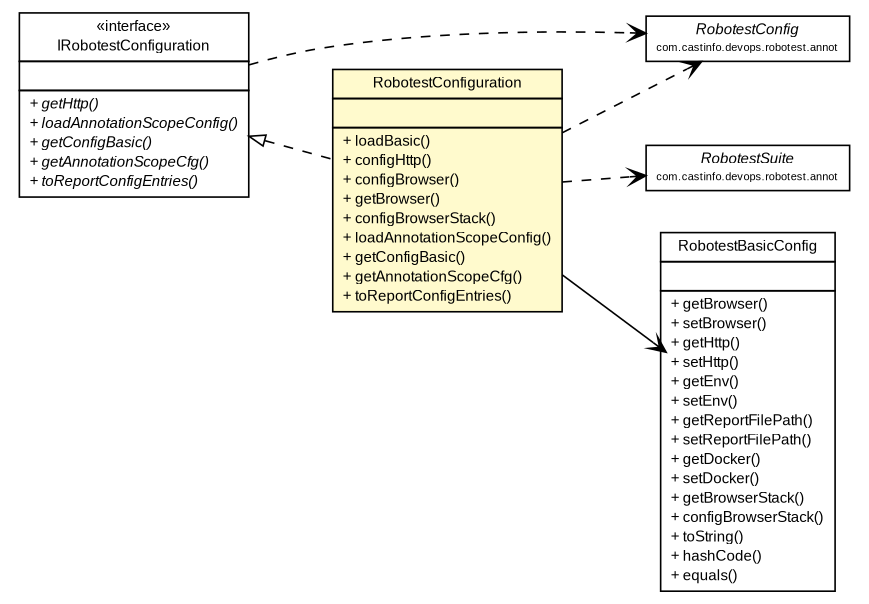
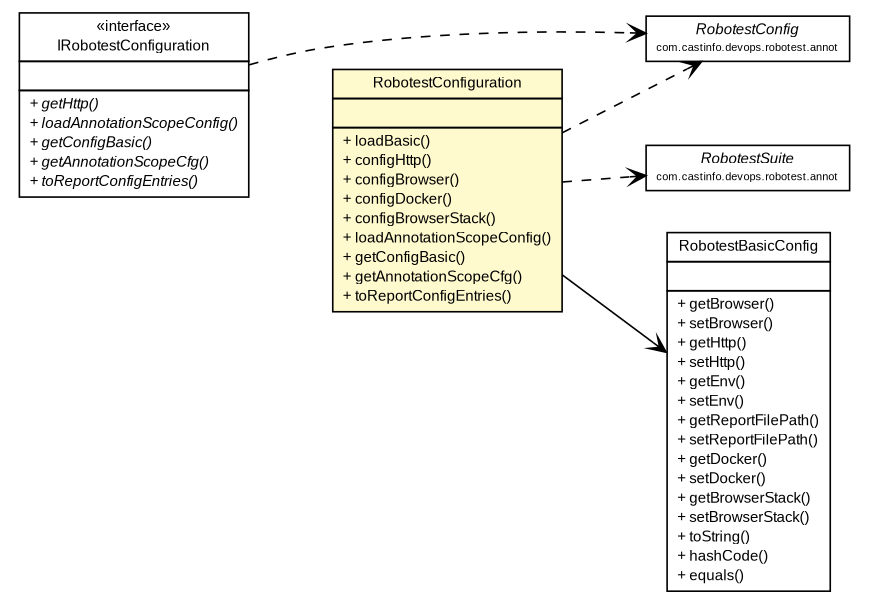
  digraph {
    nodesep=0.25
    rankdir=LR
    ranksep=0.5
    node [fontcolor=black fontname=arial fontsize=9.0 shape=plaintext]
    edge [arrowhead=open color=black fontcolor=black fontname=arial fontsize=10.0 headport=p labelfontname=arial labelfontsize=10 style=dashed tailport=p]
    n1 [label=<<table title="com.castinfo.devops.robotest.annot.RobotestSuite" border="0" cellborder="1" cellspacing="0" cellpadding="2" port="p" href="../annot/RobotestSuite.html"> 		<tr><td><table border="0" cellspacing="0" cellpadding="1"> <tr><td align="center" balign="center"><font face="arial italic"> RobotestSuite </font></td></tr> <tr><td align="center" balign="center"><font point-size="7.0"> com.castinfo.devops.robotest.annot </font></td></tr> 		</table></td></tr> 		</table>>]
    n2 [label=<<table title="com.castinfo.devops.robotest.annot.RobotestConfig" border="0" cellborder="1" cellspacing="0" cellpadding="2" port="p" href="../annot/RobotestConfig.html"> 		<tr><td><table border="0" cellspacing="0" cellpadding="1"> <tr><td align="center" balign="center"><font face="arial italic"> RobotestConfig </font></td></tr> <tr><td align="center" balign="center"><font point-size="7.0"> com.castinfo.devops.robotest.annot </font></td></tr> 		</table></td></tr> 		</table>>]
-   n3 [label=<<table title="com.castinfo.devops.robotest.config.RobotestConfiguration" border="0" cellborder="1" cellspacing="0" cellpadding="2" port="p" bgcolor="lemonChiffon" href="./RobotestConfiguration.html"> 		<tr><td><table border="0" cellspacing="0" cellpadding="1"> <tr><td align="center" balign="center"> RobotestConfiguration </td></tr> 		</table></td></tr> 		<tr><td><table border="0" cellspacing="0" cellpadding="1"> <tr><td align="left" balign="left">  </td></tr> 		</table></td></tr> 		<tr><td><table border="0" cellspacing="0" cellpadding="1"> <tr><td align="left" balign="left"> + loadBasic() </td></tr> <tr><td align="left" balign="left"> + configHttp() </td></tr> <tr><td align="left" balign="left"> + configBrowser() </td></tr> <tr><td align="left" balign="left"> + getBrowser() </td></tr> <tr><td align="left" balign="left"> + configBrowserStack() </td></tr> <tr><td align="left" balign="left"> + loadAnnotationScopeConfig() </td></tr> <tr><td align="left" balign="left"> + getConfigBasic() </td></tr> <tr><td align="left" balign="left"> + getAnnotationScopeCfg() </td></tr> <tr><td align="left" balign="left"> + toReportConfigEntries() </td></tr> 		</table></td></tr> 		</table>>]
-   n4 [label=<<table title="com.castinfo.devops.robotest.config.RobotestBasicConfig" border="0" cellborder="1" cellspacing="0" cellpadding="2" port="p" href="./RobotestBasicConfig.html"> 		<tr><td><table border="0" cellspacing="0" cellpadding="1"> <tr><td align="center" balign="center"> RobotestBasicConfig </td></tr> 		</table></td></tr> 		<tr><td><table border="0" cellspacing="0" cellpadding="1"> <tr><td align="left" balign="left">  </td></tr> 		</table></td></tr> 		<tr><td><table border="0" cellspacing="0" cellpadding="1"> <tr><td align="left" balign="left"> + getBrowser() </td></tr> <tr><td align="left" balign="left"> + setBrowser() </td></tr> <tr><td align="left" balign="left"> + getHttp() </td></tr> <tr><td align="left" balign="left"> + setHttp() </td></tr> <tr><td align="left" balign="left"> + getEnv() </td></tr> <tr><td align="left" balign="left"> + setEnv() </td></tr> <tr><td align="left" balign="left"> + getReportFilePath() </td></tr> <tr><td align="left" balign="left"> + setReportFilePath() </td></tr> <tr><td align="left" balign="left"> + getDocker() </td></tr> <tr><td align="left" balign="left"> + setDocker() </td></tr> <tr><td align="left" balign="left"> + getBrowserStack() </td></tr> <tr><td align="left" balign="left"> + configBrowserStack() </td></tr> <tr><td align="left" balign="left"> + toString() </td></tr> <tr><td align="left" balign="left"> + hashCode() </td></tr> <tr><td align="left" balign="left"> + equals() </td></tr> 		</table></td></tr> 		</table>>]
+   n3 [label=<<table title="com.castinfo.devops.robotest.config.RobotestConfiguration" border="0" cellborder="1" cellspacing="0" cellpadding="2" port="p" bgcolor="lemonChiffon" href="./RobotestConfiguration.html"> 		<tr><td><table border="0" cellspacing="0" cellpadding="1"> <tr><td align="center" balign="center"> RobotestConfiguration </td></tr> 		</table></td></tr> 		<tr><td><table border="0" cellspacing="0" cellpadding="1"> <tr><td align="left" balign="left">  </td></tr> 		</table></td></tr> 		<tr><td><table border="0" cellspacing="0" cellpadding="1"> <tr><td align="left" balign="left"> + loadBasic() </td></tr> <tr><td align="left" balign="left"> + configHttp() </td></tr> <tr><td align="left" balign="left"> + configBrowser() </td></tr> <tr><td align="left" balign="left"> + configDocker() </td></tr> <tr><td align="left" balign="left"> + configBrowserStack() </td></tr> <tr><td align="left" balign="left"> + loadAnnotationScopeConfig() </td></tr> <tr><td align="left" balign="left"> + getConfigBasic() </td></tr> <tr><td align="left" balign="left"> + getAnnotationScopeCfg() </td></tr> <tr><td align="left" balign="left"> + toReportConfigEntries() </td></tr> 		</table></td></tr> 		</table>>]
+   n4 [label=<<table title="com.castinfo.devops.robotest.config.RobotestBasicConfig" border="0" cellborder="1" cellspacing="0" cellpadding="2" port="p" href="./RobotestBasicConfig.html"> 		<tr><td><table border="0" cellspacing="0" cellpadding="1"> <tr><td align="center" balign="center"> RobotestBasicConfig </td></tr> 		</table></td></tr> 		<tr><td><table border="0" cellspacing="0" cellpadding="1"> <tr><td align="left" balign="left">  </td></tr> 		</table></td></tr> 		<tr><td><table border="0" cellspacing="0" cellpadding="1"> <tr><td align="left" balign="left"> + getBrowser() </td></tr> <tr><td align="left" balign="left"> + setBrowser() </td></tr> <tr><td align="left" balign="left"> + getHttp() </td></tr> <tr><td align="left" balign="left"> + setHttp() </td></tr> <tr><td align="left" balign="left"> + getEnv() </td></tr> <tr><td align="left" balign="left"> + setEnv() </td></tr> <tr><td align="left" balign="left"> + getReportFilePath() </td></tr> <tr><td align="left" balign="left"> + setReportFilePath() </td></tr> <tr><td align="left" balign="left"> + getDocker() </td></tr> <tr><td align="left" balign="left"> + setDocker() </td></tr> <tr><td align="left" balign="left"> + getBrowserStack() </td></tr> <tr><td align="left" balign="left"> + setBrowserStack() </td></tr> <tr><td align="left" balign="left"> + toString() </td></tr> <tr><td align="left" balign="left"> + hashCode() </td></tr> <tr><td align="left" balign="left"> + equals() </td></tr> 		</table></td></tr> 		</table>>]
    n5 [label=<<table title="com.castinfo.devops.robotest.config.IRobotestConfiguration" border="0" cellborder="1" cellspacing="0" cellpadding="2" port="p" href="./IRobotestConfiguration.html"> 		<tr><td><table border="0" cellspacing="0" cellpadding="1"> <tr><td align="center" balign="center"> &#171;interface&#187; </td></tr> <tr><td align="center" balign="center"> IRobotestConfiguration </td></tr> 		</table></td></tr> 		<tr><td><table border="0" cellspacing="0" cellpadding="1"> <tr><td align="left" balign="left">  </td></tr> 		</table></td></tr> 		<tr><td><table border="0" cellspacing="0" cellpadding="1"> <tr><td align="left" balign="left"><font face="arial italic" point-size="9.0"> + getHttp() </font></td></tr> <tr><td align="left" balign="left"><font face="arial italic" point-size="9.0"> + loadAnnotationScopeConfig() </font></td></tr> <tr><td align="left" balign="left"><font face="arial italic" point-size="9.0"> + getConfigBasic() </font></td></tr> <tr><td align="left" balign="left"><font face="arial italic" point-size="9.0"> + getAnnotationScopeCfg() </font></td></tr> <tr><td align="left" balign="left"><font face="arial italic" point-size="9.0"> + toReportConfigEntries() </font></td></tr> 		</table></td></tr> 		</table>>]
    n3 -> n1
    n3 -> n2
    n3 -> n4 [style=""]
    n5 -> n2
-   n5 -> n3 [arrowtail=empty dir=back fontsize=10 arrowhead="" color="" fontcolor=""]
  }
